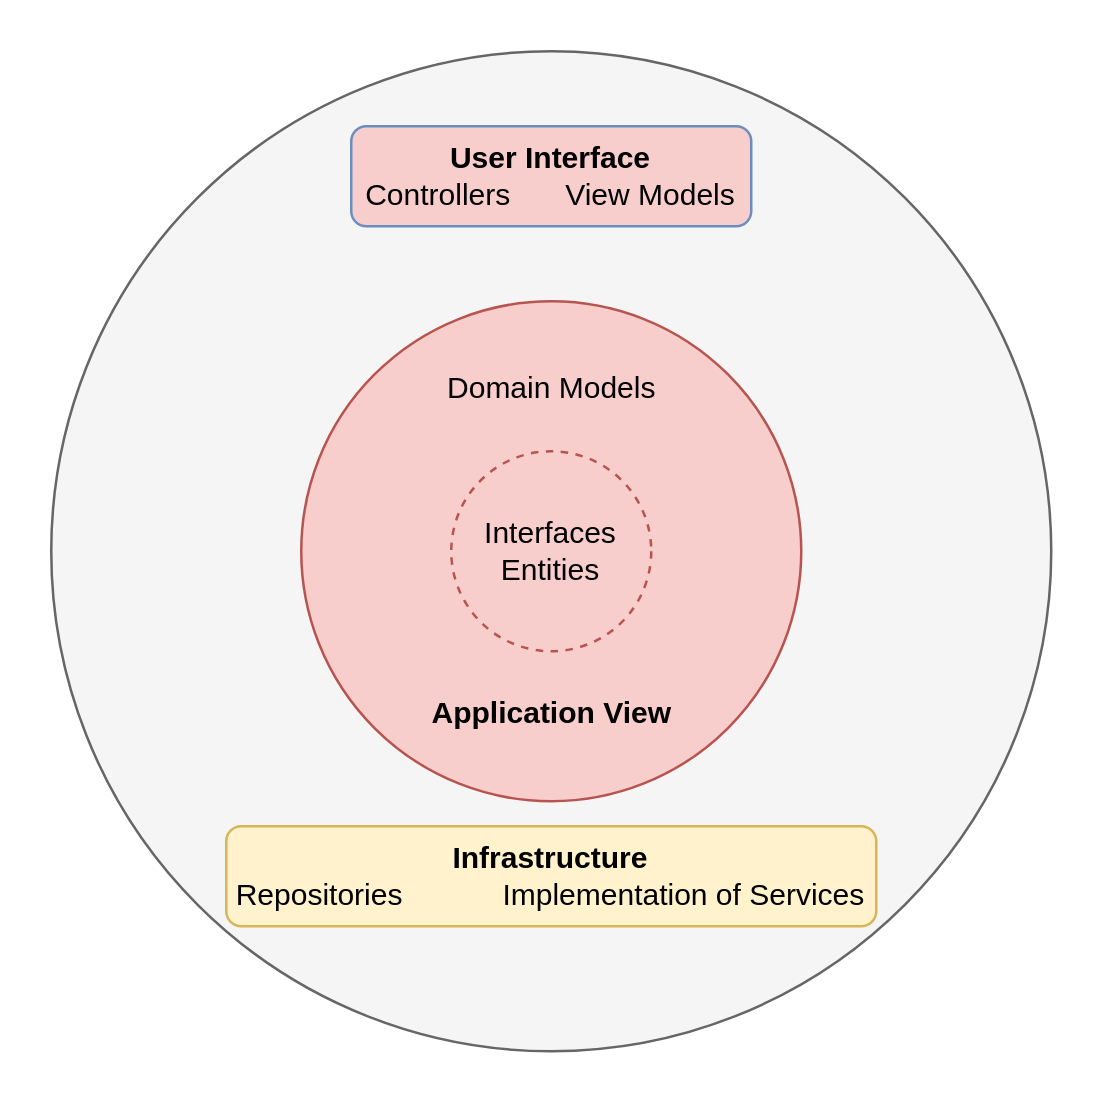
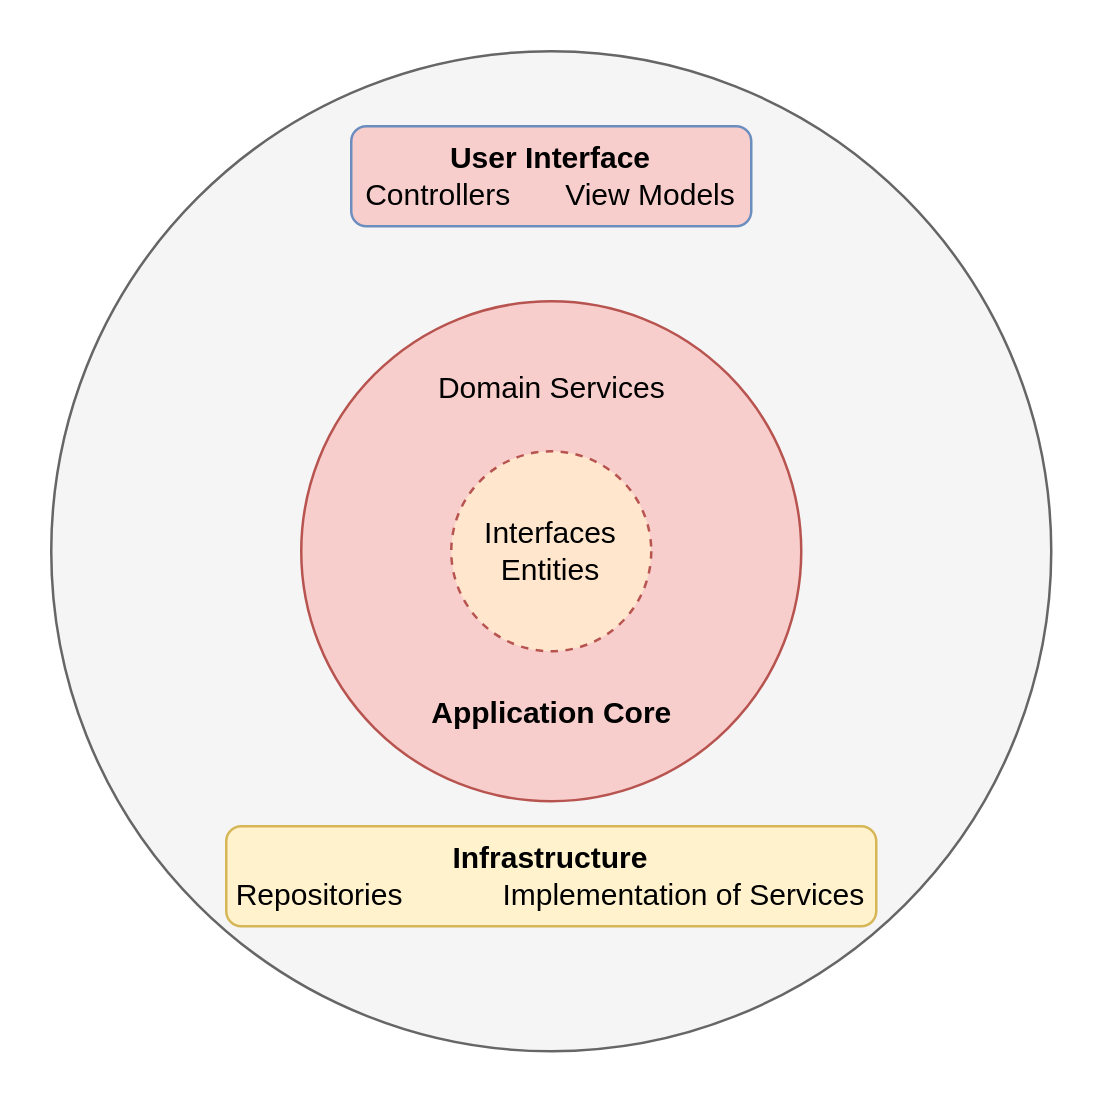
  <mxCell id="0" />
  <mxCell id="1" parent="0" />
  <mxCell id="2" value="" style="ellipse;whiteSpace=wrap;html=1;aspect=fixed;fillColor=#f5f5f5;fontColor=#333333;strokeColor=#666666;" vertex="1" parent="1"><mxGeometry x="20" y="20" width="400" height="400" as="geometry" /></mxCell>
  <mxCell id="3" value="" style="ellipse;whiteSpace=wrap;html=1;aspect=fixed;fillColor=#f8cecc;strokeColor=#b85450;" vertex="1" parent="1"><mxGeometry x="120" y="120" width="200" height="200" as="geometry" /></mxCell>
- <mxCell id="4" value="Interfaces&lt;div&gt;Entities&lt;/div&gt;" style="ellipse;whiteSpace=wrap;html=1;aspect=fixed;dashed=1;fillColor=#f8cecc;strokeColor=#b85450;" vertex="1" parent="1"><mxGeometry x="180" y="180" width="80" height="80" as="geometry" /></mxCell>
- <mxCell id="5" value="&lt;b&gt;Application View&lt;/b&gt;" style="text;html=1;align=center;verticalAlign=middle;resizable=0;points=[];autosize=1;strokeColor=none;fillColor=none;" vertex="1" parent="1"><mxGeometry x="160" y="270" width="120" height="30" as="geometry" /></mxCell>
- <mxCell id="6" value="Domain Models" style="text;html=1;align=center;verticalAlign=middle;resizable=0;points=[];autosize=1;strokeColor=none;fillColor=none;" vertex="1" parent="1"><mxGeometry x="165" y="140" width="110" height="30" as="geometry" /></mxCell>
+ <mxCell id="4" value="Interfaces&lt;div&gt;Entities&lt;/div&gt;" style="ellipse;whiteSpace=wrap;html=1;aspect=fixed;dashed=1;fillColor=#ffe6cc;strokeColor=#b85450;" vertex="1" parent="1"><mxGeometry x="180" y="180" width="80" height="80" as="geometry" /></mxCell>
+ <mxCell id="5" value="&lt;b&gt;Application Core&lt;/b&gt;" style="text;html=1;align=center;verticalAlign=middle;resizable=0;points=[];autosize=1;strokeColor=none;fillColor=none;" vertex="1" parent="1"><mxGeometry x="160" y="270" width="120" height="30" as="geometry" /></mxCell>
+ <mxCell id="6" value="Domain Services" style="text;html=1;align=center;verticalAlign=middle;resizable=0;points=[];autosize=1;strokeColor=none;fillColor=none;" vertex="1" parent="1"><mxGeometry x="165" y="140" width="110" height="30" as="geometry" /></mxCell>
  <mxCell id="7" value="&lt;b&gt;User Interface&lt;/b&gt;&lt;div&gt;Controllers&lt;span style=&quot;white-space: pre;&quot;&gt;&#09;&lt;/span&gt;View Models&lt;/div&gt;" style="rounded=1;whiteSpace=wrap;html=1;fillColor=#f8cecc;strokeColor=#6c8ebf;" vertex="1" parent="1"><mxGeometry x="140" y="50" width="160" height="40" as="geometry" /></mxCell>
  <mxCell id="8" value="&lt;b&gt;Infrastructure&lt;/b&gt;&lt;div&gt;Repositories&lt;span style=&quot;white-space: pre;&quot;&gt;&#09;&lt;/span&gt;&lt;span style=&quot;white-space: pre;&quot;&gt;&#09;&lt;/span&gt;Implementation of Services&lt;/div&gt;" style="rounded=1;whiteSpace=wrap;html=1;fillColor=#fff2cc;strokeColor=#d6b656;" vertex="1" parent="1"><mxGeometry x="90" y="330" width="260" height="40" as="geometry" /></mxCell>
